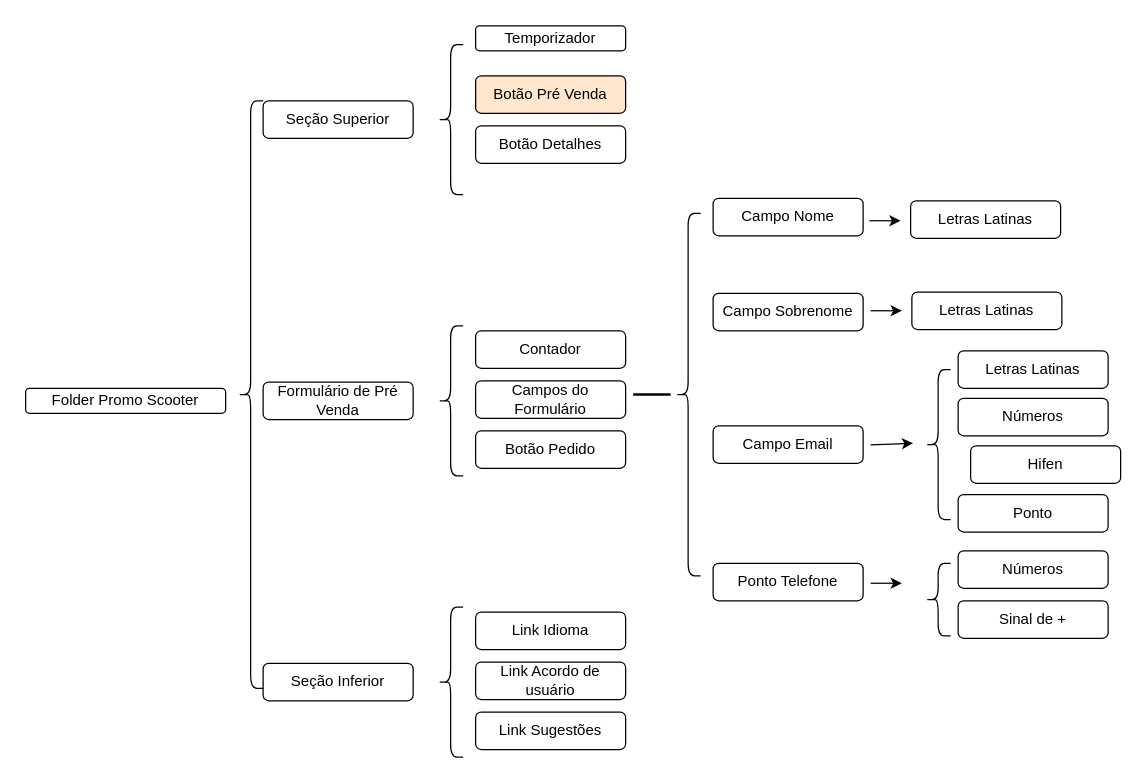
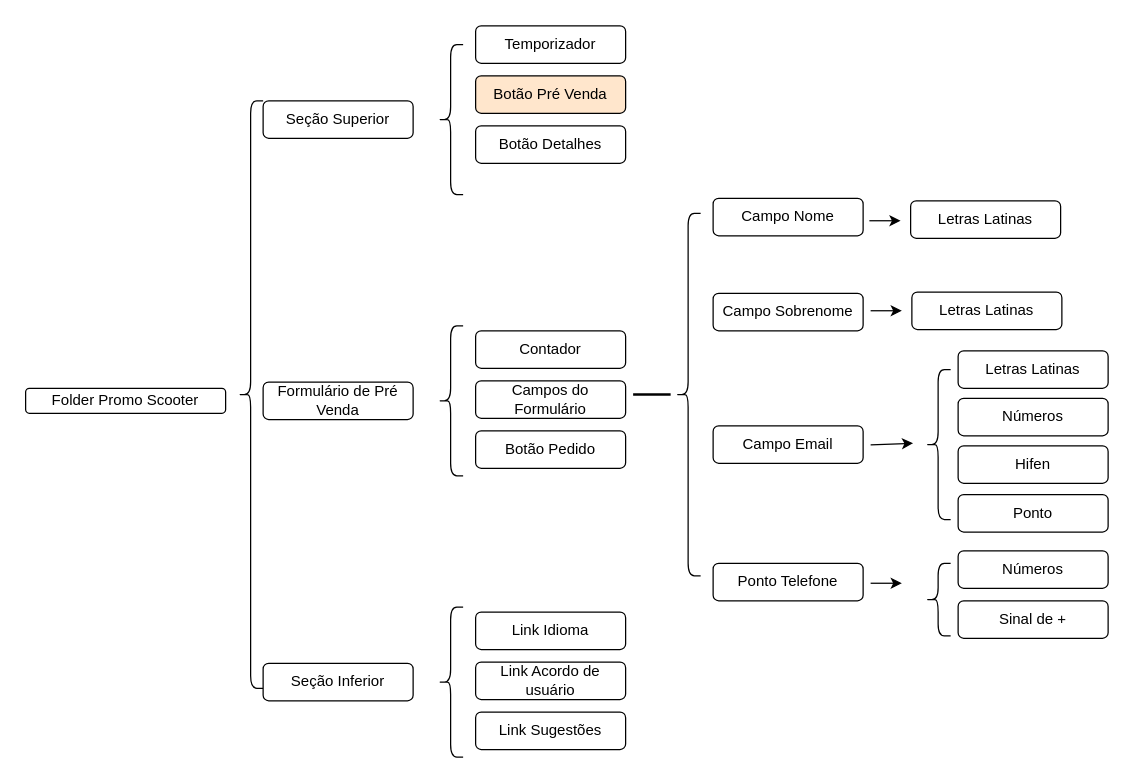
  <mxCell id="0" />
  <mxCell id="1" parent="0" />
  <mxCell id="2" value="" style="shape=curlyBracket;whiteSpace=wrap;html=1;rounded=1;labelPosition=left;verticalLabelPosition=middle;align=right;verticalAlign=middle;" parent="1" vertex="1"><mxGeometry x="190" y="80" width="20" height="470" as="geometry" /></mxCell>
  <mxCell id="3" value="Seção Superior" style="rounded=1;whiteSpace=wrap;html=1;" parent="1" vertex="1"><mxGeometry x="210" y="80" width="120" height="30" as="geometry" /></mxCell>
  <mxCell id="4" value="Folder Promo Scooter" style="rounded=1;whiteSpace=wrap;html=1;" parent="1" vertex="1"><mxGeometry x="20" y="310" width="160" height="20" as="geometry" /></mxCell>
  <mxCell id="5" value="Seção Inferior" style="rounded=1;whiteSpace=wrap;html=1;" parent="1" vertex="1"><mxGeometry x="210" y="530" width="120" height="30" as="geometry" /></mxCell>
  <mxCell id="6" value="Formulário de Pré Venda" style="rounded=1;whiteSpace=wrap;html=1;" parent="1" vertex="1"><mxGeometry x="210" y="305" width="120" height="30" as="geometry" /></mxCell>
  <mxCell id="7" value="" style="shape=curlyBracket;whiteSpace=wrap;html=1;rounded=1;labelPosition=left;verticalLabelPosition=middle;align=right;verticalAlign=middle;" parent="1" vertex="1"><mxGeometry x="350" y="35" width="20" height="120" as="geometry" /></mxCell>
- <mxCell id="8" value="Temporizador" style="rounded=1;whiteSpace=wrap;html=1;" parent="1" vertex="1"><mxGeometry x="380" y="20" width="120" height="20" as="geometry" /></mxCell>
+ <mxCell id="8" value="Temporizador" style="rounded=1;whiteSpace=wrap;html=1;" parent="1" vertex="1"><mxGeometry x="380" y="20" width="120" height="30" as="geometry" /></mxCell>
  <mxCell id="9" value="Botão Pré Venda" style="rounded=1;whiteSpace=wrap;html=1;fillColor=#ffe6cc;" parent="1" vertex="1"><mxGeometry x="380" y="60" width="120" height="30" as="geometry" /></mxCell>
  <mxCell id="10" value="Botão Detalhes" style="rounded=1;whiteSpace=wrap;html=1;" parent="1" vertex="1"><mxGeometry x="380" y="100" width="120" height="30" as="geometry" /></mxCell>
  <mxCell id="11" value="" style="shape=curlyBracket;whiteSpace=wrap;html=1;rounded=1;labelPosition=left;verticalLabelPosition=middle;align=right;verticalAlign=middle;" parent="1" vertex="1"><mxGeometry x="350" y="260" width="20" height="120" as="geometry" /></mxCell>
  <mxCell id="12" value="Contador" style="rounded=1;whiteSpace=wrap;html=1;" parent="1" vertex="1"><mxGeometry x="380" y="264" width="120" height="30" as="geometry" /></mxCell>
  <mxCell id="13" value="Campos do Formulário" style="rounded=1;whiteSpace=wrap;html=1;" parent="1" vertex="1"><mxGeometry x="380" y="304" width="120" height="30" as="geometry" /></mxCell>
  <mxCell id="14" value="Botão Pedido" style="rounded=1;whiteSpace=wrap;html=1;" parent="1" vertex="1"><mxGeometry x="380" y="344" width="120" height="30" as="geometry" /></mxCell>
  <mxCell id="15" value="" style="shape=curlyBracket;whiteSpace=wrap;html=1;rounded=1;labelPosition=left;verticalLabelPosition=middle;align=right;verticalAlign=middle;" parent="1" vertex="1"><mxGeometry x="540" y="170" width="20" height="290" as="geometry" /></mxCell>
  <mxCell id="16" value="Campo Nome" style="rounded=1;whiteSpace=wrap;html=1;" parent="1" vertex="1"><mxGeometry x="570" y="158" width="120" height="30" as="geometry" /></mxCell>
  <mxCell id="17" value="Campo Sobrenome" style="rounded=1;whiteSpace=wrap;html=1;" parent="1" vertex="1"><mxGeometry x="570" y="234" width="120" height="30" as="geometry" /></mxCell>
  <mxCell id="18" value="Campo Email" style="rounded=1;whiteSpace=wrap;html=1;" parent="1" vertex="1"><mxGeometry x="570" y="340" width="120" height="30" as="geometry" /></mxCell>
  <mxCell id="19" value="Ponto Telefone" style="rounded=1;whiteSpace=wrap;html=1;" parent="1" vertex="1"><mxGeometry x="570" y="450" width="120" height="30" as="geometry" /></mxCell>
  <mxCell id="20" value="" style="line;strokeWidth=2;html=1;" parent="1" vertex="1"><mxGeometry x="506" y="310" width="30" height="10" as="geometry" /></mxCell>
  <mxCell id="21" value="" style="endArrow=classic;html=1;rounded=0;" parent="1" edge="1"><mxGeometry width="50" height="50" relative="1" as="geometry"><mxPoint x="695" y="176" as="sourcePoint" /><mxPoint x="720" y="176" as="targetPoint" /></mxGeometry></mxCell>
  <mxCell id="22" value="Letras Latinas" style="rounded=1;whiteSpace=wrap;html=1;" parent="1" vertex="1"><mxGeometry x="728" y="160" width="120" height="30" as="geometry" /></mxCell>
  <mxCell id="23" value="" style="endArrow=classic;html=1;rounded=0;" parent="1" edge="1"><mxGeometry width="50" height="50" relative="1" as="geometry"><mxPoint x="696" y="248" as="sourcePoint" /><mxPoint x="721" y="248" as="targetPoint" /></mxGeometry></mxCell>
  <mxCell id="24" value="Letras Latinas" style="rounded=1;whiteSpace=wrap;html=1;" parent="1" vertex="1"><mxGeometry x="729" y="233" width="120" height="30" as="geometry" /></mxCell>
  <mxCell id="25" value="" style="endArrow=classic;html=1;rounded=0;" parent="1" edge="1"><mxGeometry width="50" height="50" relative="1" as="geometry"><mxPoint x="696" y="355.33" as="sourcePoint" /><mxPoint x="730" y="354" as="targetPoint" /></mxGeometry></mxCell>
  <mxCell id="26" value="Letras Latinas" style="rounded=1;whiteSpace=wrap;html=1;" parent="1" vertex="1"><mxGeometry x="766" y="280" width="120" height="30" as="geometry" /></mxCell>
  <mxCell id="27" value="" style="shape=curlyBracket;whiteSpace=wrap;html=1;rounded=1;labelPosition=left;verticalLabelPosition=middle;align=right;verticalAlign=middle;" parent="1" vertex="1"><mxGeometry x="740" y="295" width="20" height="120" as="geometry" /></mxCell>
  <mxCell id="28" value="Números" style="rounded=1;whiteSpace=wrap;html=1;" parent="1" vertex="1"><mxGeometry x="766" y="318" width="120" height="30" as="geometry" /></mxCell>
- <mxCell id="29" value="Hifen" style="rounded=1;whiteSpace=wrap;html=1;" parent="1" vertex="1"><mxGeometry x="776" y="356" width="120" height="30" as="geometry" /></mxCell>
+ <mxCell id="29" value="Hifen" style="rounded=1;whiteSpace=wrap;html=1;" parent="1" vertex="1"><mxGeometry x="766" y="356" width="120" height="30" as="geometry" /></mxCell>
  <mxCell id="30" value="Ponto" style="rounded=1;whiteSpace=wrap;html=1;" parent="1" vertex="1"><mxGeometry x="766" y="395" width="120" height="30" as="geometry" /></mxCell>
  <mxCell id="31" value="" style="endArrow=classic;html=1;rounded=0;" parent="1" edge="1"><mxGeometry width="50" height="50" relative="1" as="geometry"><mxPoint x="696" y="466" as="sourcePoint" /><mxPoint x="721" y="466" as="targetPoint" /></mxGeometry></mxCell>
  <mxCell id="32" value="Números" style="rounded=1;whiteSpace=wrap;html=1;" parent="1" vertex="1"><mxGeometry x="766" y="440" width="120" height="30" as="geometry" /></mxCell>
  <mxCell id="33" value="" style="shape=curlyBracket;whiteSpace=wrap;html=1;rounded=1;labelPosition=left;verticalLabelPosition=middle;align=right;verticalAlign=middle;" parent="1" vertex="1"><mxGeometry x="740" y="450" width="20" height="58" as="geometry" /></mxCell>
  <mxCell id="34" value="Sinal de +" style="rounded=1;whiteSpace=wrap;html=1;" parent="1" vertex="1"><mxGeometry x="766" y="480" width="120" height="30" as="geometry" /></mxCell>
  <mxCell id="35" value="" style="shape=curlyBracket;whiteSpace=wrap;html=1;rounded=1;labelPosition=left;verticalLabelPosition=middle;align=right;verticalAlign=middle;" parent="1" vertex="1"><mxGeometry x="350" y="485" width="20" height="120" as="geometry" /></mxCell>
  <mxCell id="36" value="Link Idioma" style="rounded=1;whiteSpace=wrap;html=1;" parent="1" vertex="1"><mxGeometry x="380" y="489" width="120" height="30" as="geometry" /></mxCell>
  <mxCell id="37" value="Link Acordo de usuário" style="rounded=1;whiteSpace=wrap;html=1;" parent="1" vertex="1"><mxGeometry x="380" y="529" width="120" height="30" as="geometry" /></mxCell>
  <mxCell id="38" value="Link Sugestões" style="rounded=1;whiteSpace=wrap;html=1;" parent="1" vertex="1"><mxGeometry x="380" y="569" width="120" height="30" as="geometry" /></mxCell>
